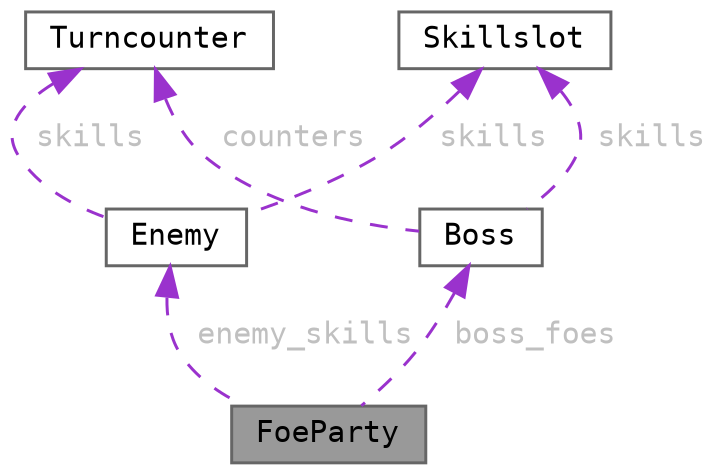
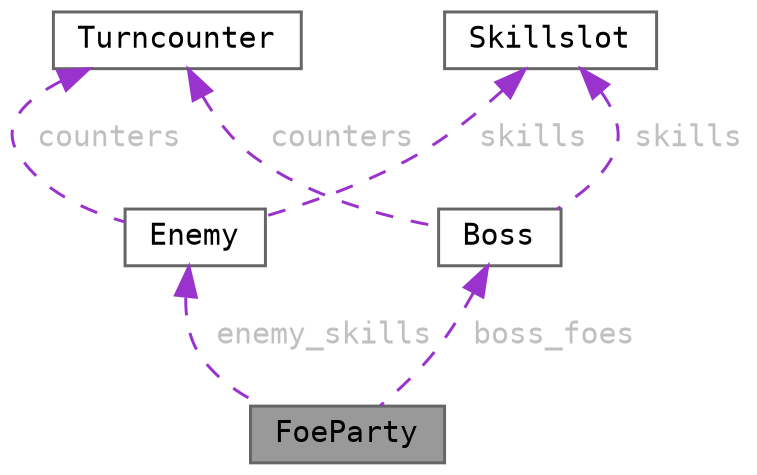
  digraph {
    fontname="DejaVu Sans Mono"
    node [color=gray40 fillcolor=white fontname="DejaVu Sans Mono" fontsize=10 shape=box style=filled]
    edge [color=darkorchid3 dir=back fontcolor=grey fontname="DejaVu Sans Mono" fontsize=10 labelfontname=Helvetica labelfontsize=10 style=dashed]
    n1 [fillcolor=grey60 fontcolor=black height=0.2 label=FoeParty width=0.4]
    n2 [height=0.2 label=Turncounter width=0.4]
    n3 [height=0.2 label=Enemy width=0.4]
    n4 [height=0.2 label=Boss width=0.4]
    n5 [height=0.2 label=Skillslot width=0.4]
-   n2 -> n3 [label=" skills"]
+   n2 -> n3 [label=" counters"]
    n2 -> n4 [label=" counters"]
    n3 -> n1 [label=" enemy_skills"]
    n4 -> n1 [label=" boss_foes"]
    n5 -> n3 [label=" skills"]
    n5 -> n4 [label=" skills"]
  }
